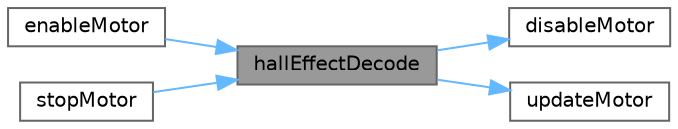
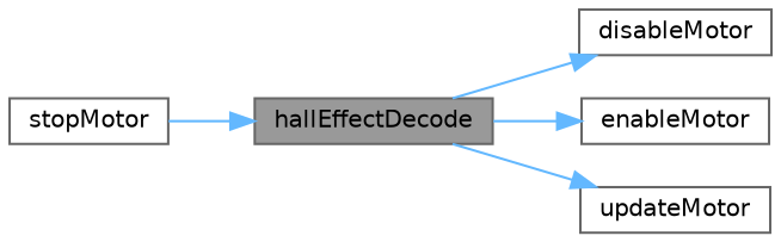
  digraph {
    rankdir=LR
    node [color=grey40 fillcolor=white fontname=Helvetica fontsize=10 shape=box style=filled]
    edge [color=steelblue1 fontname=Helvetica fontsize=10 labelfontname=Helvetica labelfontsize=10 style=solid]
    n1 [color=gray40 fillcolor=grey60 fontcolor=black height=0.2 label=hallEffectDecode width=0.4]
    n2 [height=0.2 label=disableMotor width=0.4]
    n3 [height=0.2 label=enableMotor width=0.4]
    n4 [height=0.2 label=updateMotor width=0.4]
    n5 [height=0.2 label=stopMotor width=0.4]
    n1 -> n2
-   n3 -> n1
+   n1 -> n3
    n1 -> n4
    n5 -> n1
  }
